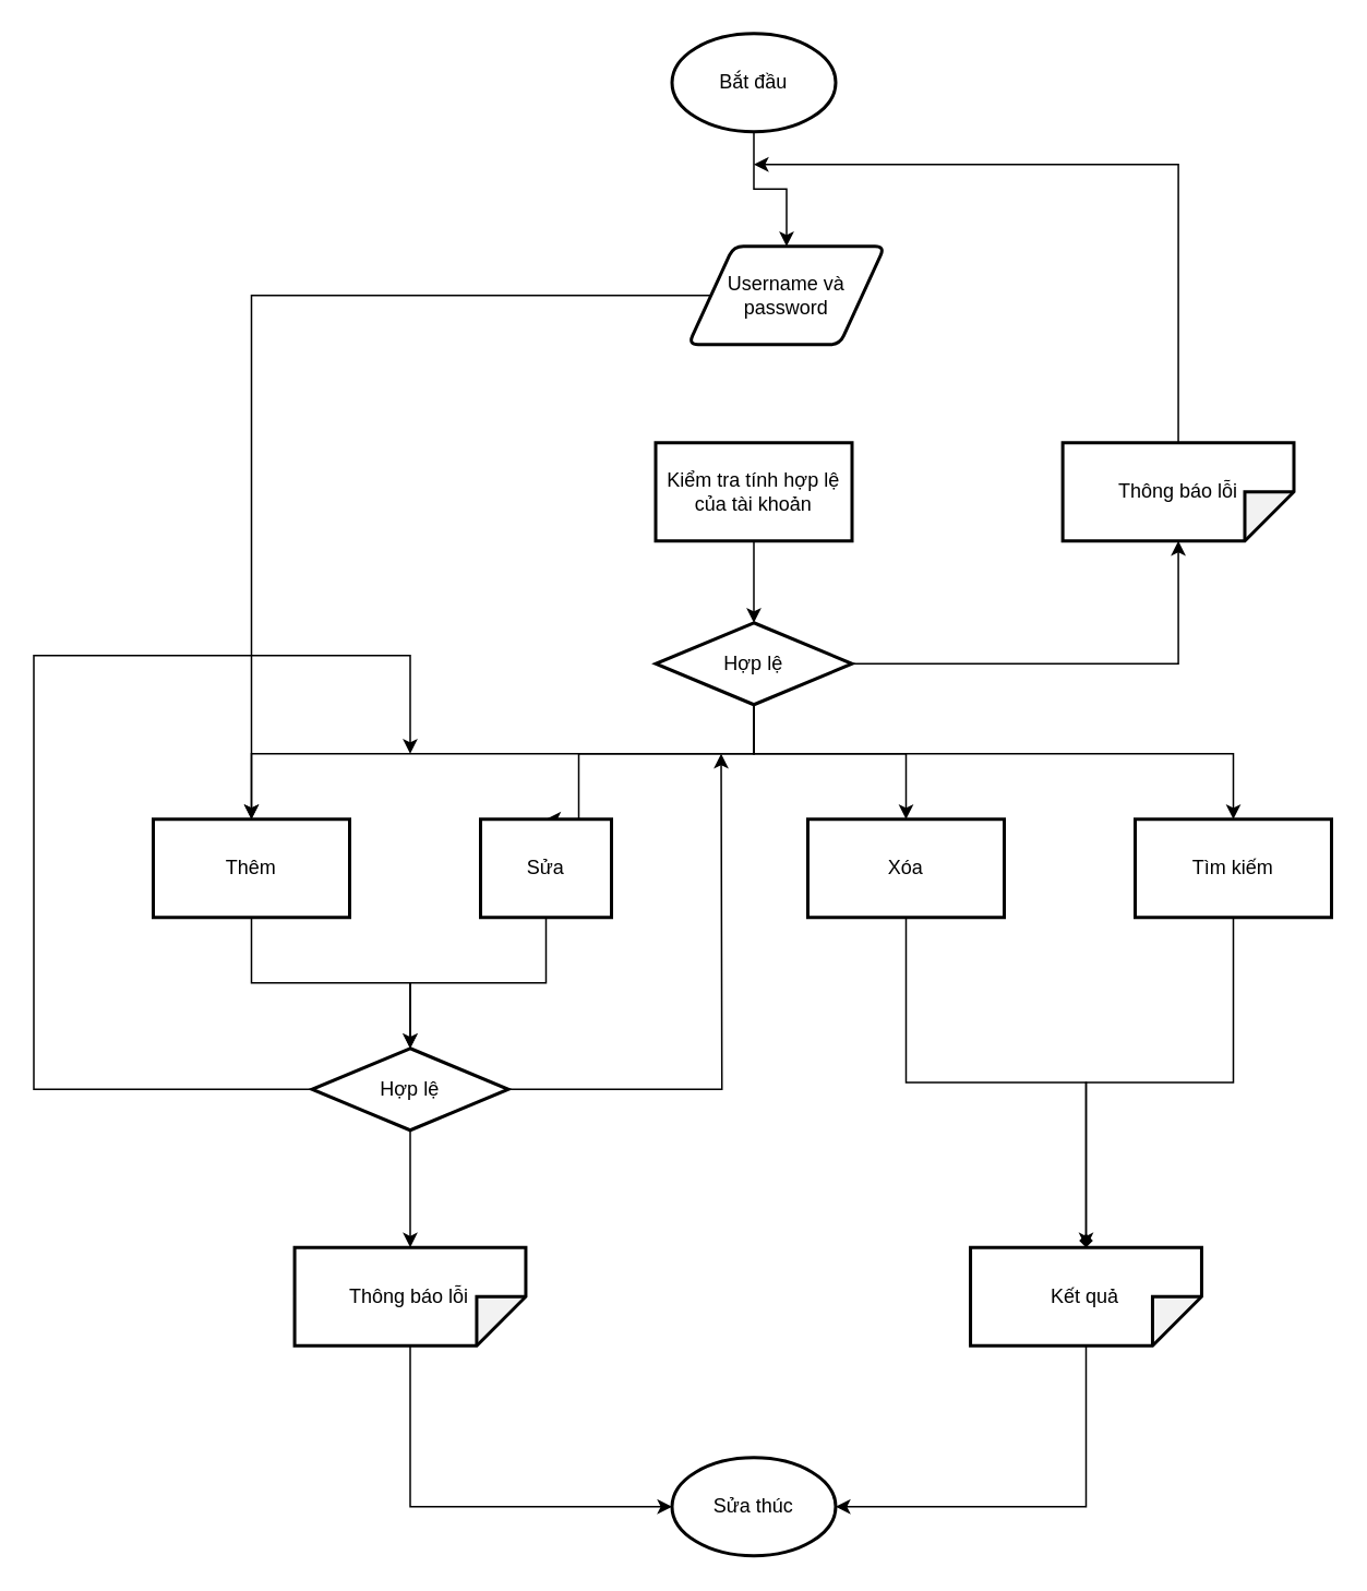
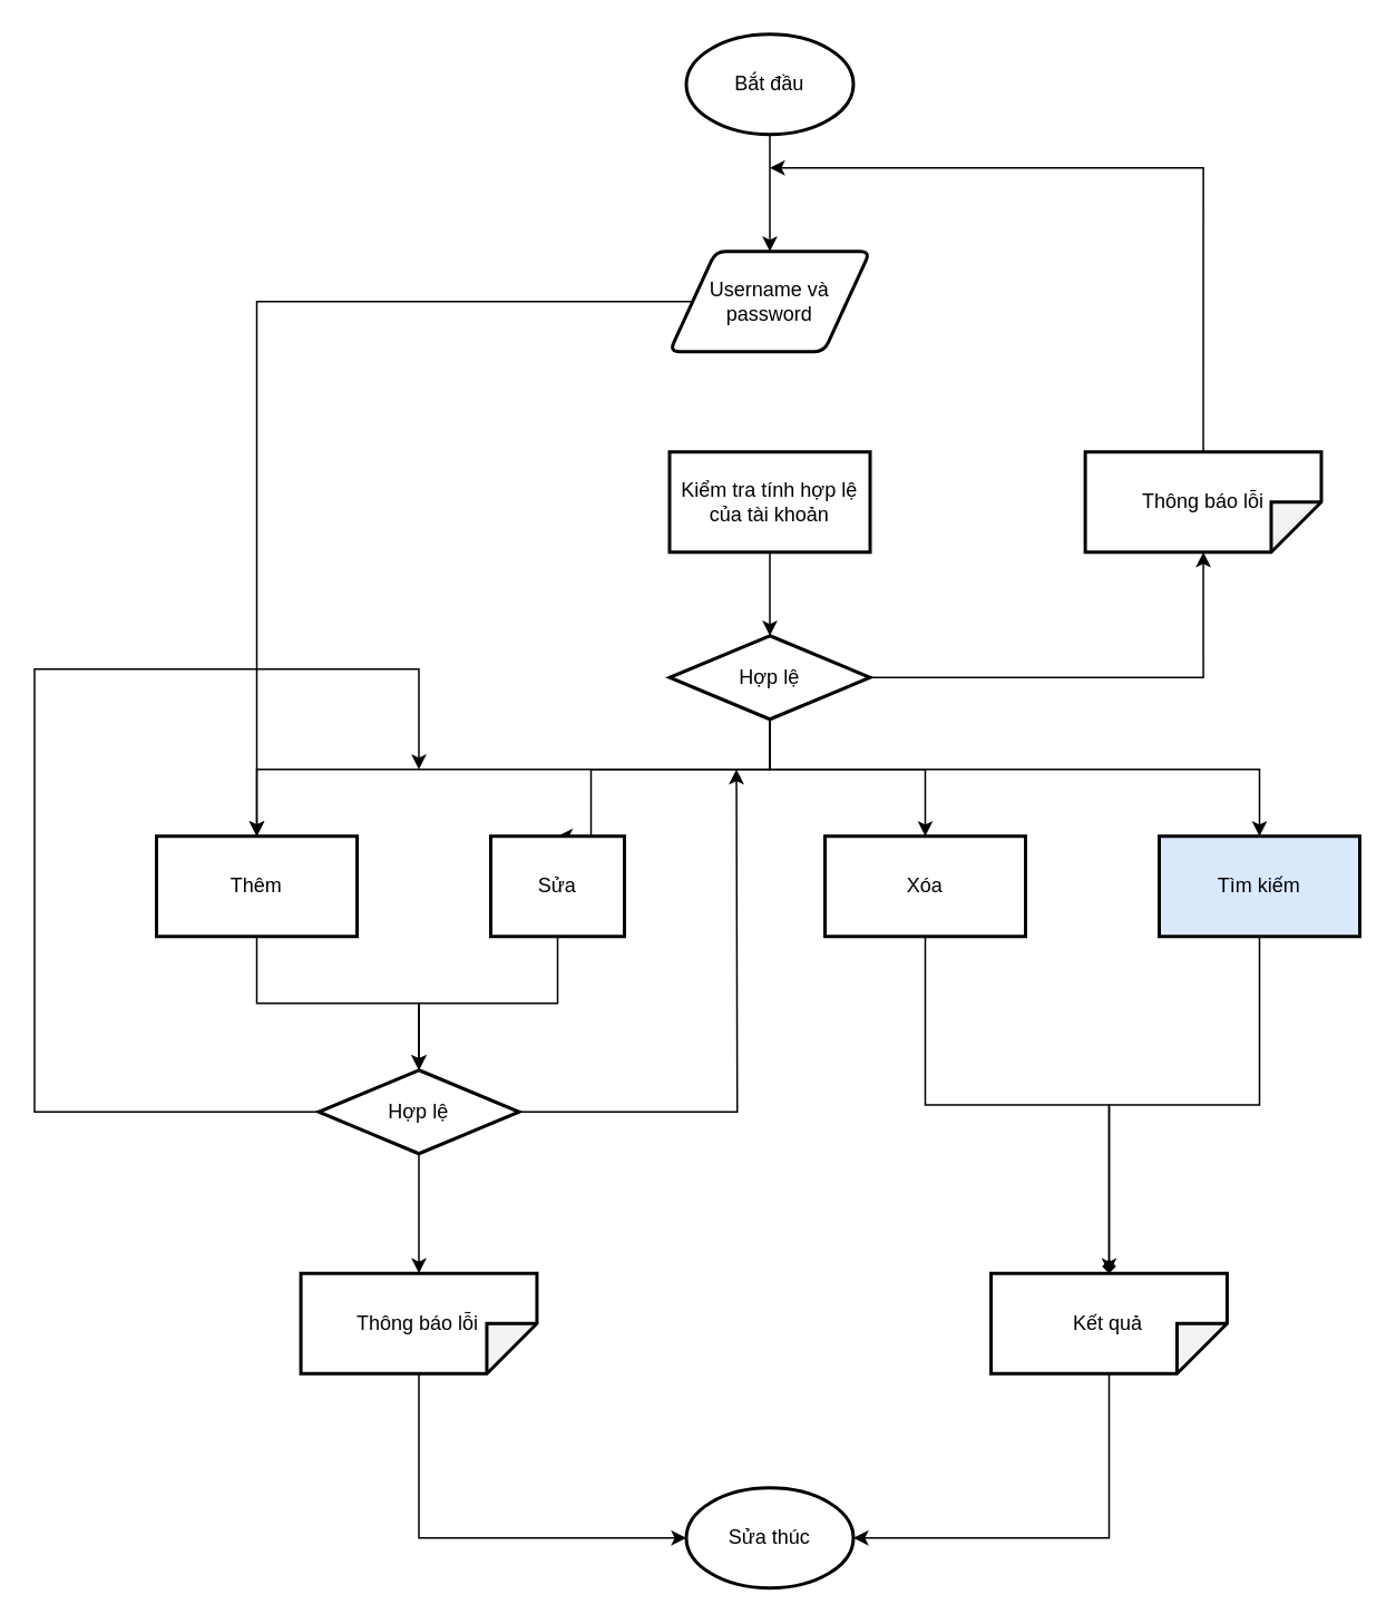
  <mxCell id="0" />
  <mxCell id="1" parent="0" />
  <mxCell id="2" style="edgeStyle=orthogonalEdgeStyle;rounded=0;orthogonalLoop=1;jettySize=auto;html=1;entryX=0.5;entryY=0;entryDx=0;entryDy=0;fontColor=default;" edge="1" parent="1" source="3" target="5"><mxGeometry relative="1" as="geometry" /></mxCell>
  <mxCell id="3" value="Bắt đầu" style="strokeWidth=2;html=1;shape=mxgraph.flowchart.start_1;whiteSpace=wrap;" vertex="1" parent="1"><mxGeometry x="410" y="20" width="100" height="60" as="geometry" /></mxCell>
  <mxCell id="4" style="edgeStyle=orthogonalEdgeStyle;rounded=0;orthogonalLoop=1;jettySize=auto;html=1;fontColor=default;" edge="1" parent="1" source="5" target="19"><mxGeometry relative="1" as="geometry" /></mxCell>
- <mxCell id="5" value="Username và password" style="shape=parallelogram;html=1;strokeWidth=2;perimeter=parallelogramPerimeter;whiteSpace=wrap;rounded=1;arcSize=12;size=0.23;" vertex="1" parent="1"><mxGeometry x="420" y="150" width="120" height="60" as="geometry" /></mxCell>
+ <mxCell id="5" value="Username và password" style="shape=parallelogram;html=1;strokeWidth=2;perimeter=parallelogramPerimeter;whiteSpace=wrap;rounded=1;arcSize=12;size=0.23;" vertex="1" parent="1"><mxGeometry x="400" y="150" width="120" height="60" as="geometry" /></mxCell>
  <mxCell id="6" style="edgeStyle=orthogonalEdgeStyle;rounded=0;orthogonalLoop=1;jettySize=auto;html=1;entryX=0.5;entryY=0;entryDx=0;entryDy=0;fontColor=default;" edge="1" parent="1" source="7" target="15"><mxGeometry relative="1" as="geometry" /></mxCell>
  <mxCell id="7" value="Kiểm tra tính hợp lệ của tài khoản" style="rounded=0;whiteSpace=wrap;html=1;strokeWidth=2;" vertex="1" parent="1"><mxGeometry x="400" y="270" width="120" height="60" as="geometry" /></mxCell>
  <mxCell id="8" style="edgeStyle=orthogonalEdgeStyle;rounded=0;orthogonalLoop=1;jettySize=auto;html=1;fontColor=default;" edge="1" parent="1" source="9"><mxGeometry relative="1" as="geometry"><mxPoint x="460" y="100" as="targetPoint" /><Array as="points"><mxPoint x="719" y="100" /></Array></mxGeometry></mxCell>
  <mxCell id="9" value="Thông báo lỗi" style="shape=note;whiteSpace=wrap;html=1;backgroundOutline=1;darkOpacity=0.05;strokeWidth=2;rotation=90;spacing=2;labelBorderColor=none;fontColor=default;verticalAlign=middle;horizontal=0;" vertex="1" parent="1"><mxGeometry x="689.37" y="229.37" width="60" height="141.25" as="geometry" /></mxCell>
  <mxCell id="10" style="edgeStyle=orthogonalEdgeStyle;rounded=0;orthogonalLoop=1;jettySize=auto;html=1;exitX=1;exitY=0.5;exitDx=0;exitDy=0;fontColor=default;" edge="1" parent="1" source="15" target="9"><mxGeometry relative="1" as="geometry" /></mxCell>
  <mxCell id="11" style="edgeStyle=orthogonalEdgeStyle;rounded=0;orthogonalLoop=1;jettySize=auto;html=1;entryX=0.5;entryY=0;entryDx=0;entryDy=0;fontColor=default;" edge="1" parent="1" source="15" target="21"><mxGeometry relative="1" as="geometry"><Array as="points"><mxPoint x="460" y="460" /><mxPoint x="553" y="460" /></Array></mxGeometry></mxCell>
  <mxCell id="12" style="edgeStyle=orthogonalEdgeStyle;rounded=0;orthogonalLoop=1;jettySize=auto;html=1;entryX=0.5;entryY=0;entryDx=0;entryDy=0;fontColor=default;" edge="1" parent="1" source="15" target="17"><mxGeometry relative="1" as="geometry"><Array as="points"><mxPoint x="460" y="460" /><mxPoint x="353" y="460" /></Array></mxGeometry></mxCell>
  <mxCell id="13" style="edgeStyle=orthogonalEdgeStyle;rounded=0;orthogonalLoop=1;jettySize=auto;html=1;entryX=0.5;entryY=0;entryDx=0;entryDy=0;fontColor=default;" edge="1" parent="1"><mxGeometry relative="1" as="geometry"><mxPoint x="460" y="430" as="sourcePoint" /><mxPoint x="753" y="500" as="targetPoint" /><Array as="points"><mxPoint x="460" y="460" /><mxPoint x="753" y="460" /></Array></mxGeometry></mxCell>
  <mxCell id="14" style="edgeStyle=orthogonalEdgeStyle;rounded=0;orthogonalLoop=1;jettySize=auto;html=1;fontColor=default;entryX=0.5;entryY=0;entryDx=0;entryDy=0;" edge="1" parent="1" target="19"><mxGeometry relative="1" as="geometry"><mxPoint x="460" y="430" as="sourcePoint" /><mxPoint x="153.032" y="500" as="targetPoint" /><Array as="points"><mxPoint x="460" y="460" /><mxPoint x="153" y="460" /></Array></mxGeometry></mxCell>
  <mxCell id="15" value="Hợp lệ" style="rhombus;whiteSpace=wrap;html=1;strokeWidth=2;" vertex="1" parent="1"><mxGeometry x="400" y="380" width="120" height="50" as="geometry" /></mxCell>
  <mxCell id="16" style="edgeStyle=orthogonalEdgeStyle;rounded=0;orthogonalLoop=1;jettySize=auto;html=1;entryX=0.5;entryY=0;entryDx=0;entryDy=0;fontColor=default;" edge="1" parent="1" source="17" target="27"><mxGeometry relative="1" as="geometry" /></mxCell>
  <mxCell id="17" value="Sửa" style="rounded=0;whiteSpace=wrap;html=1;strokeWidth=2;" vertex="1" parent="1"><mxGeometry x="293" y="500" width="80" height="60" as="geometry" /></mxCell>
  <mxCell id="18" style="edgeStyle=orthogonalEdgeStyle;rounded=0;orthogonalLoop=1;jettySize=auto;html=1;entryX=0.5;entryY=0;entryDx=0;entryDy=0;fontColor=default;" edge="1" parent="1" source="19" target="27"><mxGeometry relative="1" as="geometry" /></mxCell>
  <mxCell id="19" value="Thêm" style="rounded=0;whiteSpace=wrap;html=1;strokeWidth=2;" vertex="1" parent="1"><mxGeometry x="93" y="500" width="120" height="60" as="geometry" /></mxCell>
  <mxCell id="20" style="edgeStyle=orthogonalEdgeStyle;rounded=0;orthogonalLoop=1;jettySize=auto;html=1;fontColor=default;endArrow=diamond;" edge="1" parent="1" source="21" target="29"><mxGeometry relative="1" as="geometry" /></mxCell>
  <mxCell id="21" value="Xóa" style="rounded=0;whiteSpace=wrap;html=1;strokeWidth=2;" vertex="1" parent="1"><mxGeometry x="493" y="500" width="120" height="60" as="geometry" /></mxCell>
  <mxCell id="22" style="edgeStyle=orthogonalEdgeStyle;rounded=0;orthogonalLoop=1;jettySize=auto;html=1;entryX=0;entryY=0.5;entryDx=0;entryDy=0;entryPerimeter=0;fontColor=default;" edge="1" parent="1" source="23" target="29"><mxGeometry relative="1" as="geometry" /></mxCell>
- <mxCell id="23" value="Tìm kiếm" style="rounded=0;whiteSpace=wrap;html=1;strokeWidth=2;" vertex="1" parent="1"><mxGeometry x="693" y="500" width="120" height="60" as="geometry" /></mxCell>
+ <mxCell id="23" value="Tìm kiếm" style="rounded=0;whiteSpace=wrap;html=1;strokeWidth=2;fillColor=#dae8fc;" vertex="1" parent="1"><mxGeometry x="693" y="500" width="120" height="60" as="geometry" /></mxCell>
  <mxCell id="24" style="edgeStyle=orthogonalEdgeStyle;rounded=0;orthogonalLoop=1;jettySize=auto;html=1;fontColor=default;" edge="1" parent="1" source="27"><mxGeometry relative="1" as="geometry"><mxPoint x="440" y="460" as="targetPoint" /></mxGeometry></mxCell>
  <mxCell id="25" style="edgeStyle=orthogonalEdgeStyle;rounded=0;orthogonalLoop=1;jettySize=auto;html=1;fontColor=default;" edge="1" parent="1" source="27"><mxGeometry relative="1" as="geometry"><mxPoint x="250" y="460" as="targetPoint" /><Array as="points"><mxPoint x="20" y="665" /><mxPoint x="20" y="400" /><mxPoint x="250" y="400" /></Array></mxGeometry></mxCell>
  <mxCell id="26" style="edgeStyle=orthogonalEdgeStyle;rounded=0;orthogonalLoop=1;jettySize=auto;html=1;entryX=0;entryY=0.5;entryDx=0;entryDy=0;entryPerimeter=0;fontColor=default;" edge="1" parent="1" source="27" target="32"><mxGeometry relative="1" as="geometry" /></mxCell>
  <mxCell id="27" value="Hợp lệ" style="rhombus;whiteSpace=wrap;html=1;strokeWidth=2;" vertex="1" parent="1"><mxGeometry x="190" y="640" width="120" height="50" as="geometry" /></mxCell>
  <mxCell id="28" style="edgeStyle=orthogonalEdgeStyle;rounded=0;orthogonalLoop=1;jettySize=auto;html=1;entryX=1;entryY=0.5;entryDx=0;entryDy=0;entryPerimeter=0;fontColor=default;" edge="1" parent="1" source="29" target="30"><mxGeometry relative="1" as="geometry"><Array as="points"><mxPoint x="663" y="920" /></Array></mxGeometry></mxCell>
  <mxCell id="29" value="Kết quả" style="shape=note;whiteSpace=wrap;html=1;backgroundOutline=1;darkOpacity=0.05;strokeWidth=2;rotation=90;spacing=2;labelBorderColor=none;fontColor=default;verticalAlign=middle;horizontal=0;" vertex="1" parent="1"><mxGeometry x="633" y="721" width="60" height="141.25" as="geometry" /></mxCell>
  <mxCell id="30" value="Sửa thúc" style="strokeWidth=2;html=1;shape=mxgraph.flowchart.start_1;whiteSpace=wrap;" vertex="1" parent="1"><mxGeometry x="410" y="890" width="100" height="60" as="geometry" /></mxCell>
  <mxCell id="31" style="edgeStyle=orthogonalEdgeStyle;rounded=0;orthogonalLoop=1;jettySize=auto;html=1;entryX=0;entryY=0.5;entryDx=0;entryDy=0;entryPerimeter=0;fontColor=default;" edge="1" parent="1" source="32" target="30"><mxGeometry relative="1" as="geometry"><Array as="points"><mxPoint x="250" y="920" /></Array></mxGeometry></mxCell>
  <mxCell id="32" value="Thông báo lỗi" style="shape=note;whiteSpace=wrap;html=1;backgroundOutline=1;darkOpacity=0.05;strokeWidth=2;rotation=90;spacing=2;labelBorderColor=none;fontColor=default;verticalAlign=middle;horizontal=0;" vertex="1" parent="1"><mxGeometry x="220" y="721" width="60" height="141.25" as="geometry" /></mxCell>
